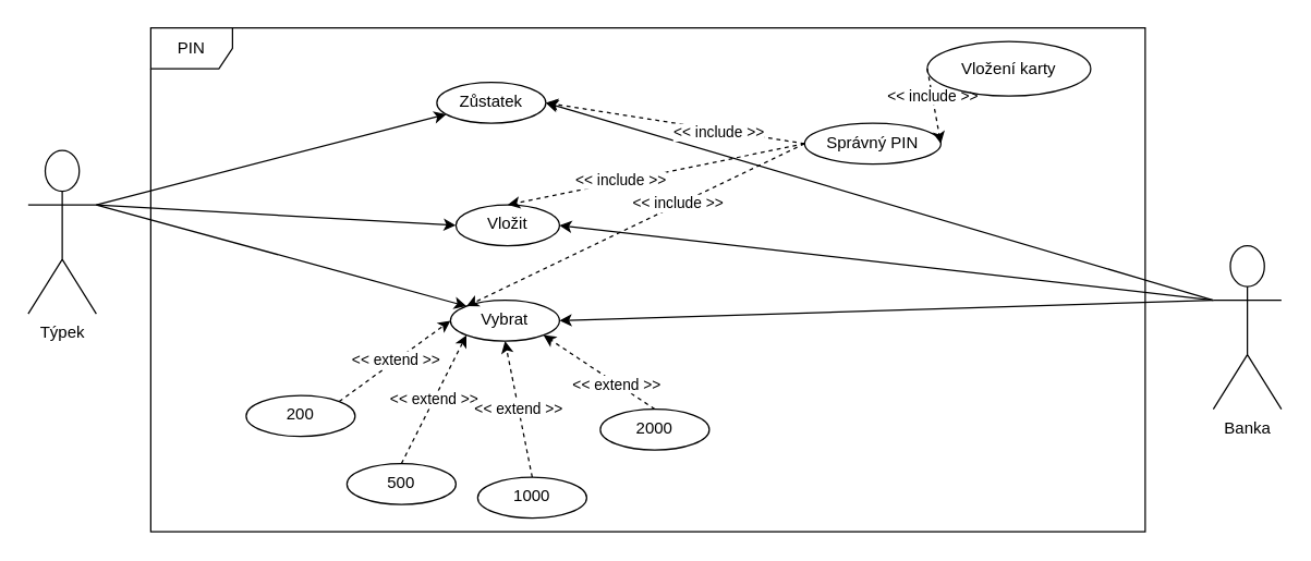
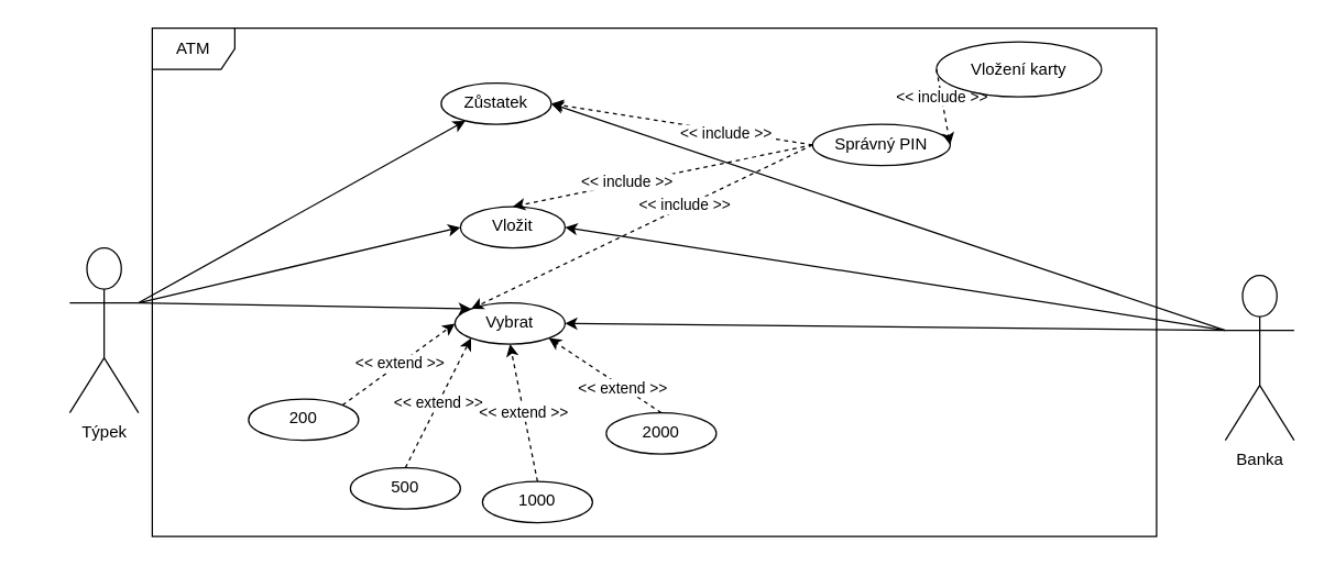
  <mxCell id="0" />
  <mxCell id="1" parent="0" />
  <mxCell id="2" value="" style="edgeStyle=none;rounded=0;orthogonalLoop=1;jettySize=auto;html=1;exitX=1;exitY=0.333;exitDx=0;exitDy=0;entryX=0;entryY=0;entryDx=0;entryDy=0;exitPerimeter=0;" edge="1" parent="1" source="3" target="7"><mxGeometry relative="1" as="geometry"><mxPoint x="432.426" y="185.607" as="sourcePoint" /></mxGeometry></mxCell>
- <mxCell id="3" value="Týpek" style="shape=umlActor;verticalLabelPosition=bottom;verticalAlign=top;html=1;" vertex="1" parent="1"><mxGeometry x="20" y="110" width="50" height="120" as="geometry" /></mxCell>
+ <mxCell id="3" value="Týpek" style="shape=umlActor;verticalLabelPosition=bottom;verticalAlign=top;html=1;" vertex="1" parent="1"><mxGeometry x="50" y="180" width="50" height="120" as="geometry" /></mxCell>
  <mxCell id="4" style="edgeStyle=none;rounded=0;orthogonalLoop=1;jettySize=auto;html=1;entryX=1;entryY=0.5;entryDx=0;entryDy=0;exitX=0;exitY=0.333;exitDx=0;exitDy=0;exitPerimeter=0;" edge="1" parent="1" target="12" source="5"><mxGeometry relative="1" as="geometry"><mxPoint x="830" y="230" as="sourcePoint" /></mxGeometry></mxCell>
- <mxCell id="5" value="Banka&lt;br&gt;" style="shape=umlActor;verticalLabelPosition=bottom;verticalAlign=top;html=1;" vertex="1" parent="1"><mxGeometry x="890" y="180" width="50" height="120" as="geometry" /></mxCell>
+ <mxCell id="5" value="Banka&lt;br&gt;" style="shape=umlActor;verticalLabelPosition=bottom;verticalAlign=top;html=1;" vertex="1" parent="1"><mxGeometry x="890" y="200" width="50" height="120" as="geometry" /></mxCell>
  <mxCell id="6" style="edgeStyle=none;rounded=0;orthogonalLoop=1;jettySize=auto;html=1;exitX=1;exitY=0.5;exitDx=0;exitDy=0;entryX=0;entryY=0.333;entryDx=0;entryDy=0;entryPerimeter=0;startArrow=classic;startFill=1;endArrow=none;endFill=0;" edge="1" parent="1" source="7" target="5"><mxGeometry relative="1" as="geometry" /></mxCell>
  <mxCell id="7" value="Vybrat&lt;br&gt;" style="ellipse;whiteSpace=wrap;html=1;verticalAlign=top;" vertex="1" parent="1"><mxGeometry x="330" y="220" width="80" height="30" as="geometry" /></mxCell>
  <mxCell id="8" style="edgeStyle=none;rounded=0;orthogonalLoop=1;jettySize=auto;html=1;entryX=0;entryY=0.5;entryDx=0;entryDy=0;exitX=1;exitY=0.333;exitDx=0;exitDy=0;exitPerimeter=0;" edge="1" parent="1" source="3" target="11"><mxGeometry relative="1" as="geometry"><mxPoint x="450" y="175" as="sourcePoint" /></mxGeometry></mxCell>
  <mxCell id="9" value="" style="edgeStyle=none;rounded=0;orthogonalLoop=1;jettySize=auto;html=1;exitX=1;exitY=0.333;exitDx=0;exitDy=0;exitPerimeter=0;" edge="1" parent="1" source="3" target="12"><mxGeometry relative="1" as="geometry"><mxPoint x="432.426" y="164.393" as="sourcePoint" /></mxGeometry></mxCell>
  <mxCell id="10" style="edgeStyle=none;rounded=0;orthogonalLoop=1;jettySize=auto;html=1;exitX=1;exitY=0.5;exitDx=0;exitDy=0;entryX=0;entryY=0.333;entryDx=0;entryDy=0;entryPerimeter=0;startArrow=classic;startFill=1;endArrow=none;endFill=0;" edge="1" parent="1" source="11" target="5"><mxGeometry relative="1" as="geometry" /></mxCell>
  <mxCell id="11" value="Vložit&lt;br&gt;" style="ellipse;whiteSpace=wrap;html=1;verticalAlign=top;" vertex="1" parent="1"><mxGeometry x="334" y="150" width="76" height="30" as="geometry" /></mxCell>
  <mxCell id="12" value="Zůstatek" style="ellipse;whiteSpace=wrap;html=1;verticalAlign=top;" vertex="1" parent="1"><mxGeometry x="320" y="60" width="80" height="30" as="geometry" /></mxCell>
  <mxCell id="13" value="&amp;lt;&amp;lt; extend &amp;gt;&amp;gt;" style="edgeStyle=none;rounded=0;orthogonalLoop=1;jettySize=auto;html=1;exitX=1;exitY=0;exitDx=0;exitDy=0;entryX=0;entryY=0.5;entryDx=0;entryDy=0;dashed=1;" edge="1" parent="1" source="14" target="7"><mxGeometry relative="1" as="geometry" /></mxCell>
  <mxCell id="14" value="200" style="ellipse;whiteSpace=wrap;html=1;verticalAlign=top;" vertex="1" parent="1"><mxGeometry x="180" y="290" width="80" height="30" as="geometry" /></mxCell>
  <mxCell id="15" value="&amp;lt;&amp;lt; extend &amp;gt;&amp;gt;" style="edgeStyle=none;rounded=0;orthogonalLoop=1;jettySize=auto;html=1;exitX=0.5;exitY=0;exitDx=0;exitDy=0;entryX=0;entryY=1;entryDx=0;entryDy=0;dashed=1;" edge="1" parent="1" source="16" target="7"><mxGeometry relative="1" as="geometry" /></mxCell>
  <mxCell id="16" value="500" style="ellipse;whiteSpace=wrap;html=1;verticalAlign=top;" vertex="1" parent="1"><mxGeometry x="254" y="340" width="80" height="30" as="geometry" /></mxCell>
  <mxCell id="17" value="&amp;lt;&amp;lt; extend &amp;gt;&amp;gt;" style="edgeStyle=none;rounded=0;orthogonalLoop=1;jettySize=auto;html=1;exitX=0.5;exitY=0;exitDx=0;exitDy=0;entryX=0.5;entryY=1;entryDx=0;entryDy=0;dashed=1;" edge="1" parent="1" source="18" target="7"><mxGeometry relative="1" as="geometry" /></mxCell>
  <mxCell id="18" value="1000&lt;br&gt;" style="ellipse;whiteSpace=wrap;html=1;verticalAlign=top;" vertex="1" parent="1"><mxGeometry x="350" y="350" width="80" height="30" as="geometry" /></mxCell>
  <mxCell id="19" style="edgeStyle=none;rounded=0;orthogonalLoop=1;jettySize=auto;html=1;exitX=0.5;exitY=0;exitDx=0;exitDy=0;entryX=1;entryY=1;entryDx=0;entryDy=0;dashed=1;" edge="1" parent="1" source="21" target="7"><mxGeometry relative="1" as="geometry" /></mxCell>
  <mxCell id="20" value="&amp;lt;&amp;lt; extend &amp;gt;&amp;gt;" style="edgeLabel;html=1;align=center;verticalAlign=middle;resizable=0;points=[];" connectable="0" vertex="1" parent="19"><mxGeometry x="-0.313" relative="1" as="geometry"><mxPoint as="offset" /></mxGeometry></mxCell>
  <mxCell id="21" value="2000" style="ellipse;whiteSpace=wrap;html=1;verticalAlign=top;" vertex="1" parent="1"><mxGeometry x="440" y="300" width="80" height="30" as="geometry" /></mxCell>
  <mxCell id="22" style="rounded=0;orthogonalLoop=1;jettySize=auto;html=1;exitX=0;exitY=0.5;exitDx=0;exitDy=0;entryX=1;entryY=0.5;entryDx=0;entryDy=0;dashed=1;" edge="1" parent="1" source="24" target="31"><mxGeometry relative="1" as="geometry" /></mxCell>
  <mxCell id="23" value="&amp;lt;&amp;lt; include &amp;gt;&amp;gt;" style="edgeLabel;html=1;align=center;verticalAlign=middle;resizable=0;points=[];" connectable="0" vertex="1" parent="22"><mxGeometry x="-0.31" relative="1" as="geometry"><mxPoint y="1" as="offset" /></mxGeometry></mxCell>
  <mxCell id="24" value="Vložení karty" style="ellipse;whiteSpace=wrap;html=1;rounded=1;fillColor=none;" vertex="1" parent="1"><mxGeometry x="680" y="30" width="120" height="40" as="geometry" /></mxCell>
  <mxCell id="25" style="edgeStyle=none;rounded=0;orthogonalLoop=1;jettySize=auto;html=1;exitX=0;exitY=0.5;exitDx=0;exitDy=0;entryX=1;entryY=0.5;entryDx=0;entryDy=0;dashed=1;" edge="1" parent="1" source="31" target="12"><mxGeometry relative="1" as="geometry" /></mxCell>
  <mxCell id="26" value="&amp;lt;&amp;lt; include &amp;gt;&amp;gt;" style="edgeLabel;html=1;align=center;verticalAlign=middle;resizable=0;points=[];" connectable="0" vertex="1" parent="25"><mxGeometry x="-0.332" y="2" relative="1" as="geometry"><mxPoint as="offset" /></mxGeometry></mxCell>
  <mxCell id="27" style="edgeStyle=none;rounded=0;orthogonalLoop=1;jettySize=auto;html=1;exitX=0;exitY=0.5;exitDx=0;exitDy=0;entryX=0.5;entryY=0;entryDx=0;entryDy=0;dashed=1;" edge="1" parent="1" source="31" target="11"><mxGeometry relative="1" as="geometry" /></mxCell>
  <mxCell id="28" value="&amp;lt;&amp;lt; include &amp;gt;&amp;gt;" style="edgeLabel;html=1;align=center;verticalAlign=middle;resizable=0;points=[];" connectable="0" vertex="1" parent="27"><mxGeometry x="0.238" y="-1" relative="1" as="geometry"><mxPoint as="offset" /></mxGeometry></mxCell>
  <mxCell id="29" style="edgeStyle=none;rounded=0;orthogonalLoop=1;jettySize=auto;html=1;exitX=0;exitY=0.5;exitDx=0;exitDy=0;entryX=0;entryY=0;entryDx=0;entryDy=0;dashed=1;" edge="1" parent="1" source="31" target="7"><mxGeometry relative="1" as="geometry" /></mxCell>
  <mxCell id="30" value="&amp;lt;&amp;lt; include &amp;gt;&amp;gt;" style="edgeLabel;html=1;align=center;verticalAlign=middle;resizable=0;points=[];" connectable="0" vertex="1" parent="29"><mxGeometry x="-0.253" y="-1" relative="1" as="geometry"><mxPoint as="offset" /></mxGeometry></mxCell>
  <mxCell id="31" value="Správný PIN&lt;br&gt;" style="ellipse;whiteSpace=wrap;html=1;rounded=1;fillColor=none;" vertex="1" parent="1"><mxGeometry x="590" y="90" width="100" height="30" as="geometry" /></mxCell>
  <mxCell id="32" style="edgeStyle=none;rounded=0;orthogonalLoop=1;jettySize=auto;html=1;exitX=0.5;exitY=0;exitDx=0;exitDy=0;startArrow=classic;startFill=1;endArrow=none;endFill=0;" edge="1" parent="1" source="31" target="31"><mxGeometry relative="1" as="geometry" /></mxCell>
- <mxCell id="33" value="PIN" style="shape=umlFrame;whiteSpace=wrap;html=1;" vertex="1" parent="1"><mxGeometry x="110" width="730" height="370" as="geometry" y="20" /></mxCell>
+ <mxCell id="33" value="ATM" style="shape=umlFrame;whiteSpace=wrap;html=1;" vertex="1" parent="1"><mxGeometry x="110" width="730" height="370" as="geometry" y="20" /></mxCell>
